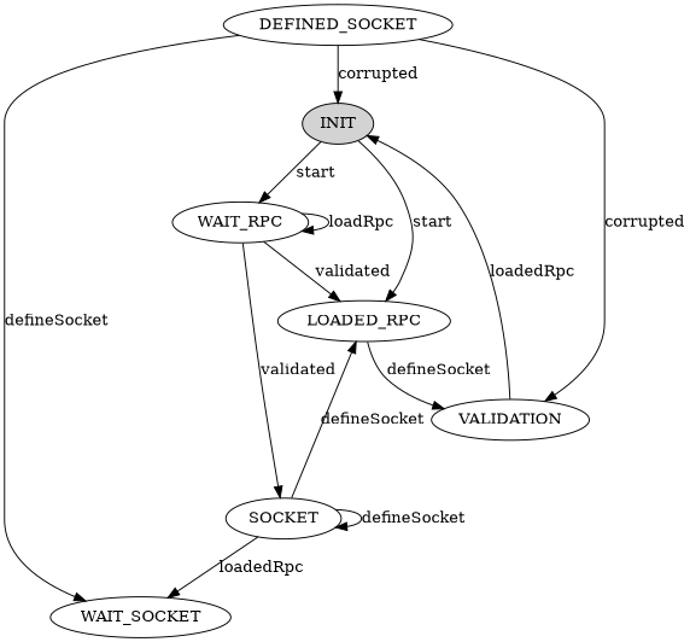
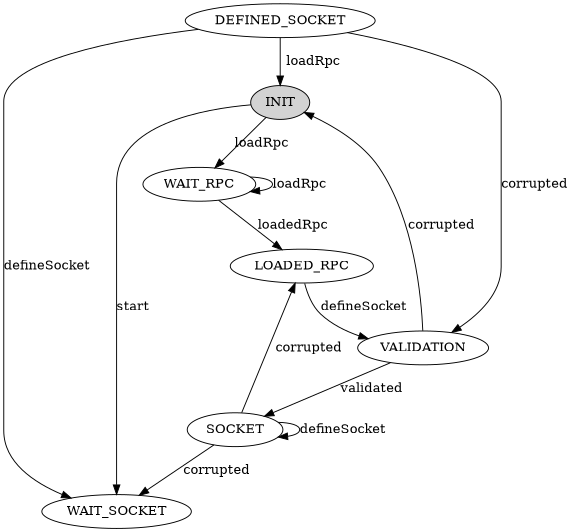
  digraph {
    node [shape=ellipse style=none]
    INIT [style=filled]
    WAIT_RPC
    WAIT_SOCKET
    LOADED_RPC
    VALIDATION
    DEFINED_SOCKET
    n7 [label=SOCKET]
-   INIT -> WAIT_RPC [label=start]
-   INIT -> LOADED_RPC [label=start]
+   INIT -> WAIT_RPC [label=loadRpc]
+   INIT -> WAIT_SOCKET [label=start]
    WAIT_RPC -> WAIT_RPC [label=loadRpc]
-   WAIT_RPC -> LOADED_RPC [label=validated]
+   WAIT_RPC -> LOADED_RPC [label=loadedRpc]
    LOADED_RPC -> VALIDATION [label=defineSocket]
-   VALIDATION -> INIT [label=loadedRpc]
-   WAIT_RPC -> n7 [label=validated]
-   DEFINED_SOCKET -> INIT [label=corrupted]
+   VALIDATION -> INIT [label=corrupted]
+   VALIDATION -> n7 [label=validated]
+   DEFINED_SOCKET -> INIT [label=loadRpc]
    DEFINED_SOCKET -> WAIT_SOCKET [label=defineSocket]
    DEFINED_SOCKET -> VALIDATION [label=corrupted]
-   n7 -> WAIT_SOCKET [label=loadedRpc]
-   n7 -> LOADED_RPC [label=defineSocket]
+   n7 -> WAIT_SOCKET [label=corrupted]
+   n7 -> LOADED_RPC [label=corrupted]
    n7 -> n7 [label=defineSocket]
  }
